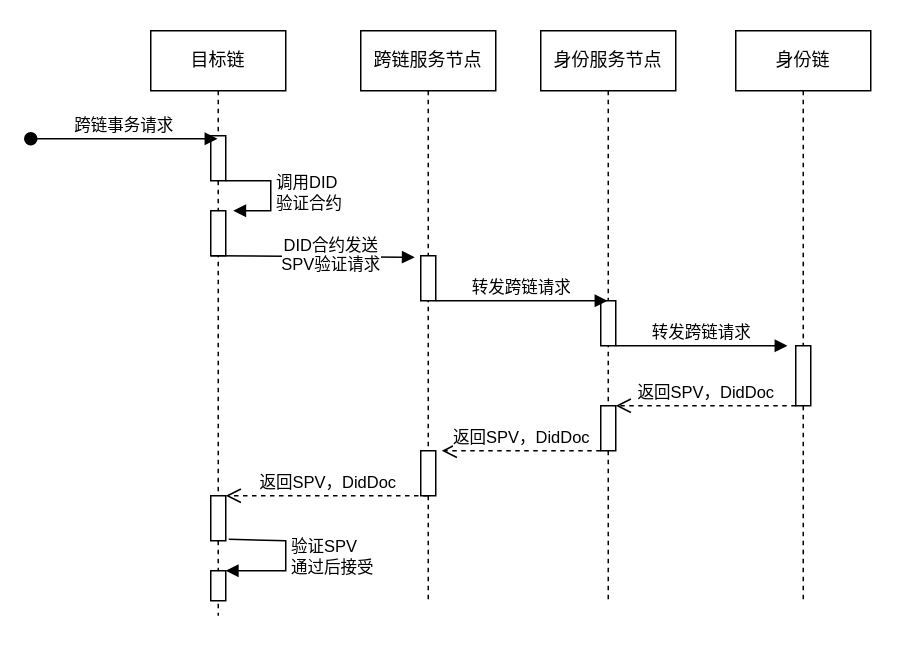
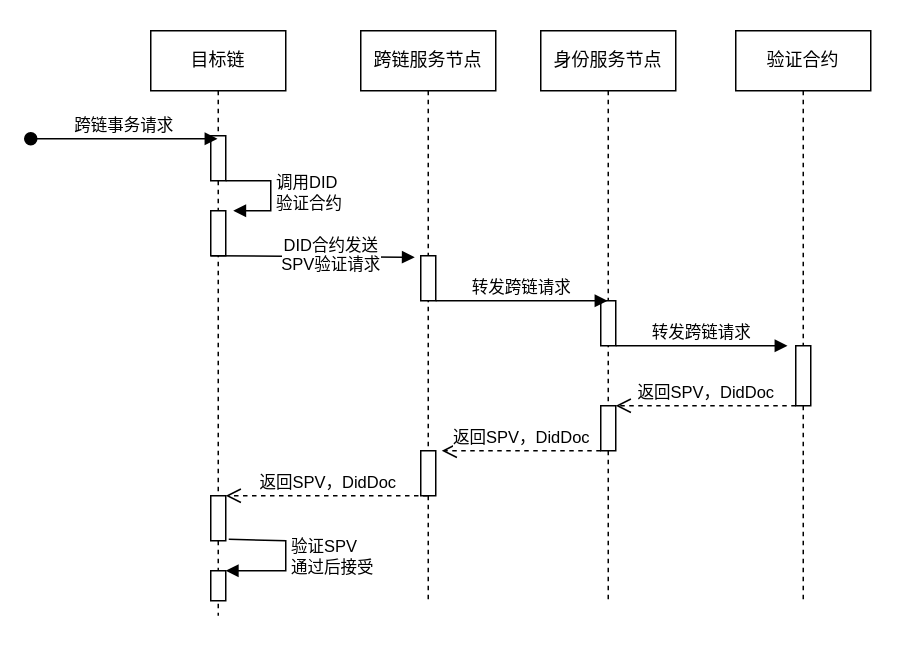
  <mxCell id="0" />
  <mxCell id="1" parent="0" />
  <mxCell id="2" value="目标链" style="shape=umlLifeline;perimeter=lifelinePerimeter;whiteSpace=wrap;html=1;container=1;collapsible=0;recursiveResize=0;outlineConnect=0;" vertex="1" parent="1"><mxGeometry x="100" y="20" width="90" height="390" as="geometry" /></mxCell>
  <mxCell id="3" value="" style="html=1;points=[];perimeter=orthogonalPerimeter;" vertex="1" parent="2"><mxGeometry x="40" y="70" width="10" height="30" as="geometry" /></mxCell>
  <mxCell id="4" value="" style="html=1;points=[];perimeter=orthogonalPerimeter;" vertex="1" parent="2"><mxGeometry x="40" y="120" width="10" height="30" as="geometry" /></mxCell>
  <mxCell id="5" value="" style="html=1;points=[];perimeter=orthogonalPerimeter;" vertex="1" parent="2"><mxGeometry x="40" y="310" width="10" height="30" as="geometry" /></mxCell>
  <mxCell id="6" value="" style="html=1;points=[];perimeter=orthogonalPerimeter;" vertex="1" parent="2"><mxGeometry x="40" y="360" width="10" height="20" as="geometry" /></mxCell>
  <mxCell id="7" value="验证SPV&lt;br&gt;通过后接受" style="edgeStyle=orthogonalEdgeStyle;html=1;align=left;spacingLeft=2;endArrow=block;rounded=0;entryX=1;entryY=0;exitX=1.2;exitY=0.967;exitDx=0;exitDy=0;exitPerimeter=0;" edge="1" parent="2" source="5" target="6"><mxGeometry relative="1" as="geometry"><mxPoint x="60" y="340" as="sourcePoint" /><Array as="points"><mxPoint x="90" y="340" /><mxPoint x="90" y="360" /></Array></mxGeometry></mxCell>
  <mxCell id="8" value="跨链服务节点" style="shape=umlLifeline;perimeter=lifelinePerimeter;whiteSpace=wrap;html=1;container=1;collapsible=0;recursiveResize=0;outlineConnect=0;" vertex="1" parent="1"><mxGeometry x="240" y="20" width="90" height="380" as="geometry" /></mxCell>
  <mxCell id="9" value="" style="html=1;points=[];perimeter=orthogonalPerimeter;" vertex="1" parent="8"><mxGeometry x="40" y="150" width="10" height="30" as="geometry" /></mxCell>
  <mxCell id="10" value="" style="html=1;points=[];perimeter=orthogonalPerimeter;" vertex="1" parent="8"><mxGeometry x="40" y="280" width="10" height="30" as="geometry" /></mxCell>
  <mxCell id="11" value="身份服务节点" style="shape=umlLifeline;perimeter=lifelinePerimeter;whiteSpace=wrap;html=1;container=1;collapsible=0;recursiveResize=0;outlineConnect=0;" vertex="1" parent="1"><mxGeometry x="360" y="20" width="90" height="380" as="geometry" /></mxCell>
  <mxCell id="12" value="" style="html=1;points=[];perimeter=orthogonalPerimeter;" vertex="1" parent="11"><mxGeometry x="40" y="180" width="10" height="30" as="geometry" /></mxCell>
  <mxCell id="13" value="" style="html=1;points=[];perimeter=orthogonalPerimeter;" vertex="1" parent="11"><mxGeometry x="40" y="250" width="10" height="30" as="geometry" /></mxCell>
- <mxCell id="14" value="身份链" style="shape=umlLifeline;perimeter=lifelinePerimeter;whiteSpace=wrap;html=1;container=1;collapsible=0;recursiveResize=0;outlineConnect=0;" vertex="1" parent="1"><mxGeometry x="490" y="20" width="90" height="380" as="geometry" /></mxCell>
+ <mxCell id="14" value="验证合约" style="shape=umlLifeline;perimeter=lifelinePerimeter;whiteSpace=wrap;html=1;container=1;collapsible=0;recursiveResize=0;outlineConnect=0;" vertex="1" parent="1"><mxGeometry x="490" y="20" width="90" height="380" as="geometry" /></mxCell>
  <mxCell id="15" value="" style="html=1;points=[];perimeter=orthogonalPerimeter;" vertex="1" parent="14"><mxGeometry x="40" y="210" width="10" height="40" as="geometry" /></mxCell>
  <mxCell id="16" value="跨链事务请求" style="html=1;verticalAlign=bottom;startArrow=oval;startFill=1;endArrow=block;startSize=8;" edge="1" parent="1"><mxGeometry width="60" relative="1" as="geometry"><mxPoint x="20" y="92" as="sourcePoint" /><mxPoint x="144.5" y="92" as="targetPoint" /><Array as="points"><mxPoint x="110" y="92" /></Array></mxGeometry></mxCell>
  <mxCell id="17" value="调用DID&lt;br&gt;验证合约" style="edgeStyle=orthogonalEdgeStyle;html=1;align=left;spacingLeft=2;endArrow=block;rounded=0;entryX=1;entryY=0;" edge="1" parent="1"><mxGeometry relative="1" as="geometry"><mxPoint x="150" y="120" as="sourcePoint" /><Array as="points"><mxPoint x="180" y="120" /></Array><mxPoint x="155" y="140" as="targetPoint" /></mxGeometry></mxCell>
  <mxCell id="18" value="DID合约发送&lt;br&gt;SPV验证请求" style="html=1;verticalAlign=bottom;endArrow=block;entryX=-0.4;entryY=0.033;entryDx=0;entryDy=0;entryPerimeter=0;" edge="1" parent="1" target="9"><mxGeometry x="0.178" y="-14" relative="1" as="geometry"><mxPoint x="140" y="170" as="sourcePoint" /><mxPoint x="270" y="170" as="targetPoint" /><mxPoint as="offset" /></mxGeometry></mxCell>
  <mxCell id="19" value="转发跨链请求" style="html=1;verticalAlign=bottom;endArrow=block;" edge="1" parent="1" target="11"><mxGeometry relative="1" as="geometry"><mxPoint x="290" y="200" as="sourcePoint" /><mxPoint x="360" y="200" as="targetPoint" /></mxGeometry></mxCell>
  <mxCell id="20" value="转发跨链请求" style="html=1;verticalAlign=bottom;endArrow=block;" edge="1" parent="1"><mxGeometry relative="1" as="geometry"><mxPoint x="410" y="230" as="sourcePoint" /><mxPoint x="524.5" y="230" as="targetPoint" /></mxGeometry></mxCell>
  <mxCell id="21" value="返回SPV，DidDoc" style="html=1;verticalAlign=bottom;endArrow=open;dashed=1;endSize=8;exitX=0;exitY=0.95;" edge="1" parent="1"><mxGeometry relative="1" as="geometry"><mxPoint x="410" y="270" as="targetPoint" /><mxPoint x="530" y="270" as="sourcePoint" /></mxGeometry></mxCell>
  <mxCell id="22" value="返回SPV，DidDoc" style="html=1;verticalAlign=bottom;endArrow=open;dashed=1;endSize=8;exitX=0;exitY=0.95;entryX=1.4;entryY=0;entryDx=0;entryDy=0;entryPerimeter=0;" edge="1" parent="1" target="10"><mxGeometry relative="1" as="geometry"><mxPoint x="300" y="300" as="targetPoint" /><mxPoint x="400" y="300" as="sourcePoint" /></mxGeometry></mxCell>
  <mxCell id="23" value="返回SPV，DidDoc" style="html=1;verticalAlign=bottom;endArrow=open;dashed=1;endSize=8;entryX=1.4;entryY=0;entryDx=0;entryDy=0;entryPerimeter=0;" edge="1" parent="1" source="8"><mxGeometry relative="1" as="geometry"><mxPoint x="150" y="330" as="targetPoint" /><mxPoint x="256" y="330" as="sourcePoint" /></mxGeometry></mxCell>
